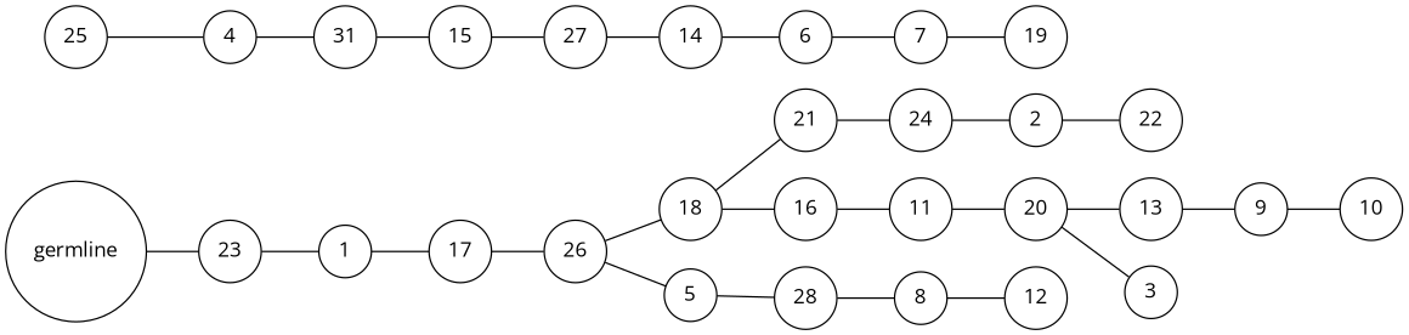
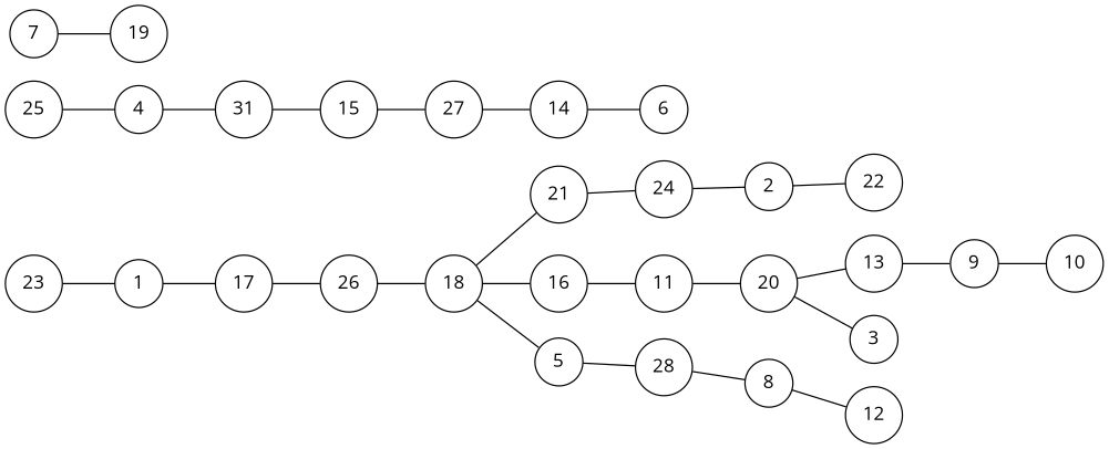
  graph {
    fontname="Open Sans"
    rankdir=LR
    splines=line
    node [fontname="Open Sans" shape=circle]
    edge [fontname="Open Sans"]
-   n1 [label=germline]
    n2 [label=23]
    n3 [label=1]
    n4 [label=17]
    n5 [label=26]
    n6 [label=18]
    n7 [label=21]
    n8 [label=16]
    n9 [label=5]
    n10 [label=24]
    n11 [label=11]
    n12 [label=28]
    n13 [label=2]
    n14 [label=22]
    n15 [label=13]
    n16 [label=9]
    n17 [label=10]
    n18 [label=20]
    n19 [label=3]
    n20 [label=8]
    n21 [label=12]
    n22 [label=25]
    n23 [label=4]
    n24 [label=31]
    n25 [label=15]
    n26 [label=27]
    n27 [label=14]
    n28 [label=6]
    n29 [label=7]
    n30 [label=19]
-   n1 -- n2
    n2 -- n3
    n3 -- n4
    n4 -- n5
    n5 -- n6
    n6 -- n7
    n6 -- n8
-   n5 -- n9
+   n6 -- n9
    n7 -- n10
    n8 -- n11
    n9 -- n12
    n10 -- n13
    n11 -- n18
    n12 -- n20
    n13 -- n14
    n15 -- n16
    n16 -- n17
    n18 -- n15
    n18 -- n19
    n20 -- n21
    n22 -- n23
    n23 -- n24
    n24 -- n25
    n25 -- n26
    n26 -- n27
    n27 -- n28
-   n28 -- n29
    n29 -- n30
  }
